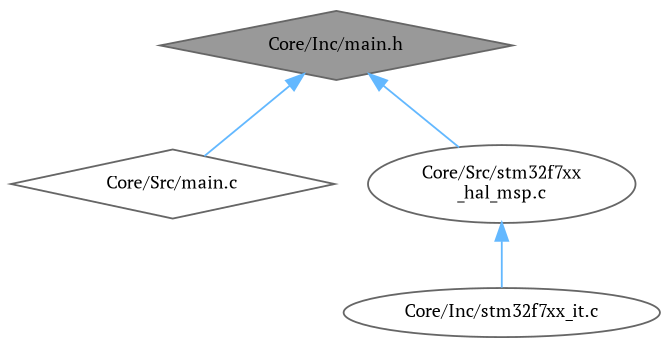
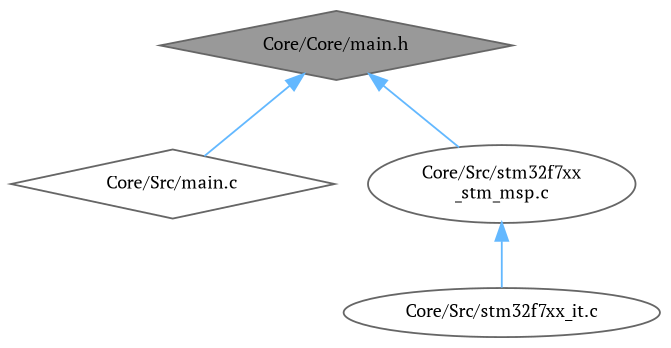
  digraph {
    fontname="PT Serif"
    node [color=grey40 fillcolor=white fontname="PT Serif" fontsize=10 shape=diamond style=filled]
    edge [color=steelblue1 dir=back fontname="PT Serif" fontsize=10 labelfontname=Helvetica labelfontsize=10 style=solid]
-   n1 [color=gray40 fillcolor=grey60 fontcolor=black height=0.2 label="Core/Inc/main.h" width=0.4]
+   n1 [color=gray40 fillcolor=grey60 fontcolor=black height=0.2 label="Core/Core/main.h" width=0.4]
    n2 [height=0.2 label="Core/Src/main.c" width=0.4]
-   n3 [height=0.2 label="Core/Src/stm32f7xx\l_hal_msp.c" shape=ellipse width=0.4]
-   n4 [height=0.2 label="Core/Inc/stm32f7xx_it.c" shape=ellipse width=0.4]
+   n3 [height=0.2 label="Core/Src/stm32f7xx\l_stm_msp.c" shape=ellipse width=0.4]
+   n4 [height=0.2 label="Core/Src/stm32f7xx_it.c" shape=ellipse width=0.4]
    n1 -> n2
    n1 -> n3
    n3 -> n4
  }
